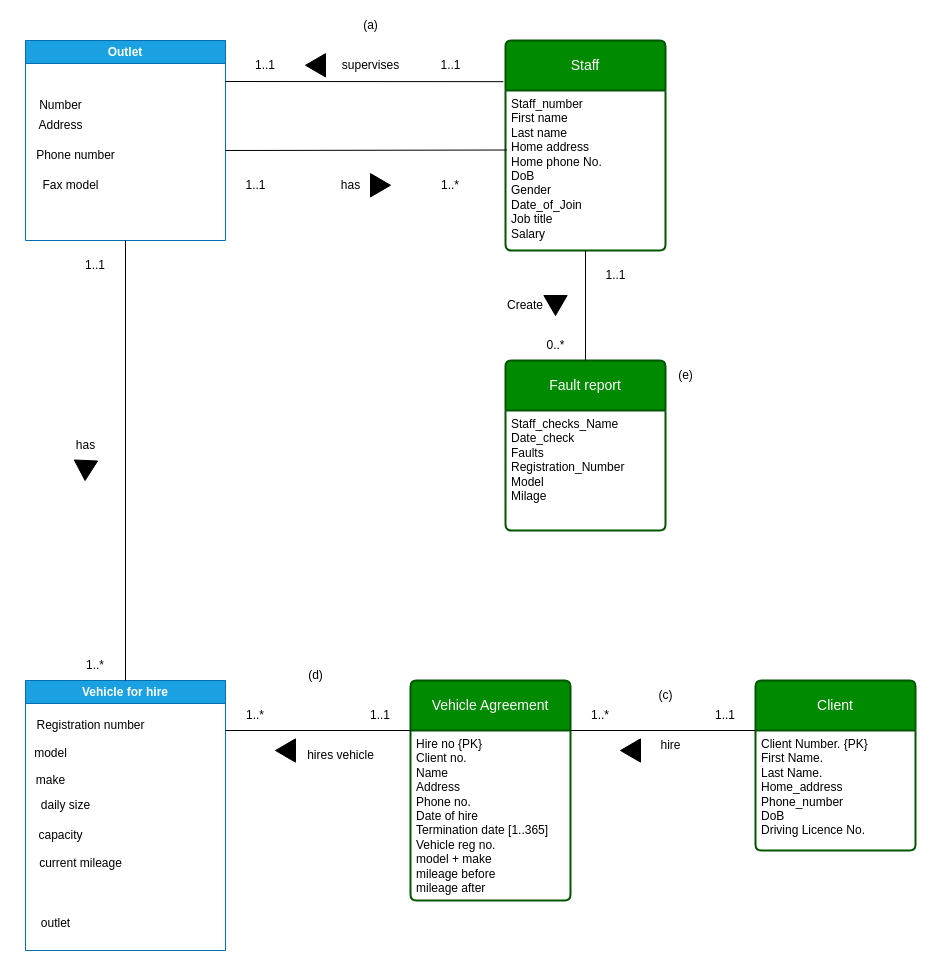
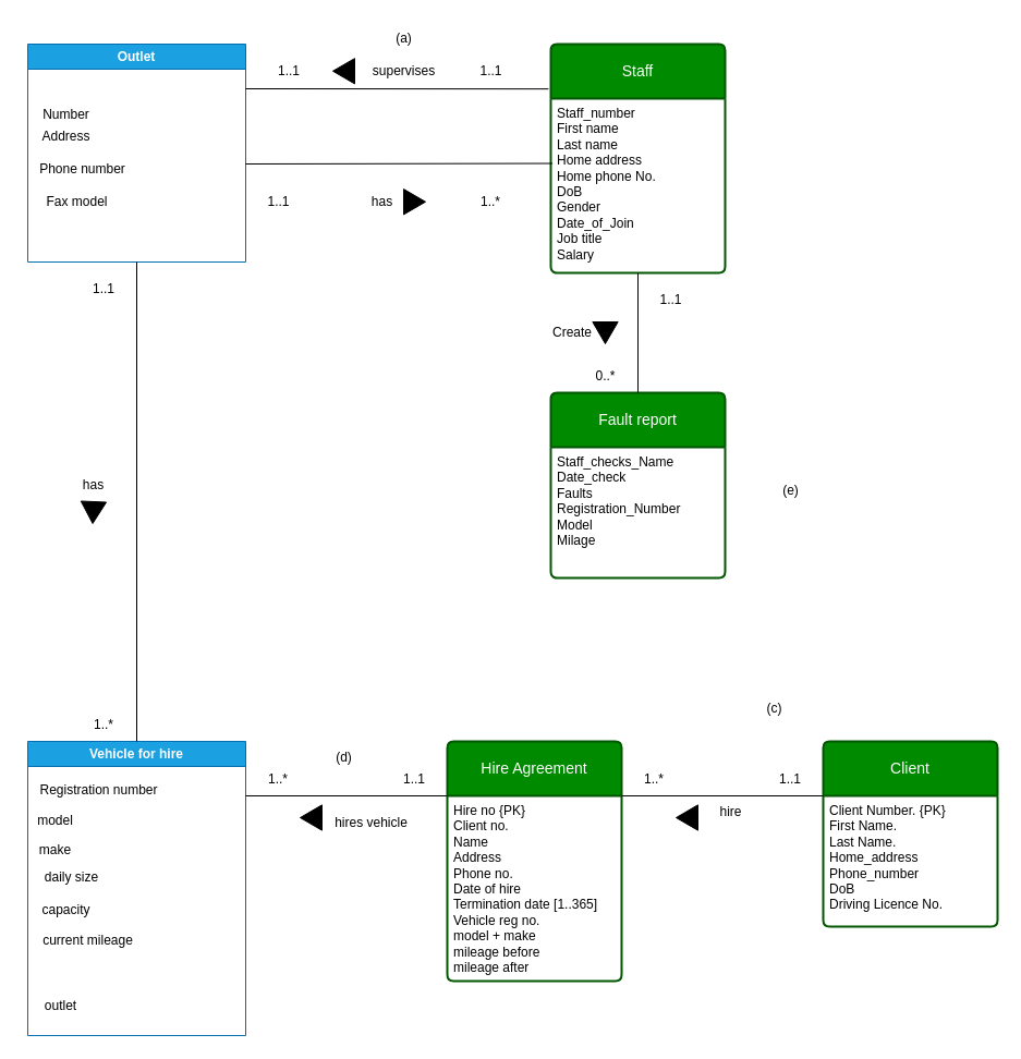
  <mxCell id="0" />
  <mxCell id="1" parent="0" />
  <mxCell id="2" value="Outlet" style="swimlane;whiteSpace=wrap;html=1;fillColor=#1ba1e2;fontColor=#ffffff;strokeColor=#006EAF;" parent="1" vertex="1"><mxGeometry x="25" y="40" width="200" height="200" as="geometry" /></mxCell>
  <mxCell id="3" value="Address" style="text;html=1;align=center;verticalAlign=middle;resizable=0;points=[];autosize=1;strokeColor=none;fillColor=none;" parent="2" vertex="1"><mxGeometry y="70" width="70" height="30" as="geometry" /></mxCell>
  <mxCell id="4" value="Phone number" style="text;html=1;align=center;verticalAlign=middle;resizable=0;points=[];autosize=1;strokeColor=none;fillColor=none;" parent="2" vertex="1"><mxGeometry y="100" width="100" height="30" as="geometry" /></mxCell>
  <mxCell id="5" value="Fax model" style="text;html=1;align=center;verticalAlign=middle;resizable=0;points=[];autosize=1;strokeColor=none;fillColor=none;" parent="2" vertex="1"><mxGeometry y="130" width="90" height="30" as="geometry" /></mxCell>
  <mxCell id="6" value="Number" style="text;html=1;align=center;verticalAlign=middle;resizable=0;points=[];autosize=1;strokeColor=none;fillColor=none;" parent="2" vertex="1"><mxGeometry y="50" width="70" height="30" as="geometry" /></mxCell>
  <mxCell id="7" value="Vehicle for hire" style="swimlane;whiteSpace=wrap;html=1;fillColor=#1ba1e2;fontColor=#ffffff;strokeColor=#006EAF;" parent="1" vertex="1"><mxGeometry x="25" y="680" width="200" height="270" as="geometry" /></mxCell>
  <mxCell id="8" value="Registration number" style="text;html=1;align=center;verticalAlign=middle;resizable=0;points=[];autosize=1;strokeColor=none;fillColor=none;" parent="7" vertex="1"><mxGeometry y="30" width="130" height="30" as="geometry" /></mxCell>
  <mxCell id="9" value="make" style="text;html=1;align=center;verticalAlign=middle;resizable=0;points=[];autosize=1;strokeColor=none;fillColor=none;" parent="7" vertex="1"><mxGeometry y="85" width="50" height="30" as="geometry" /></mxCell>
  <mxCell id="10" value="daily size" style="text;html=1;align=center;verticalAlign=middle;resizable=0;points=[];autosize=1;strokeColor=none;fillColor=none;" parent="7" vertex="1"><mxGeometry y="110" width="80" height="30" as="geometry" /></mxCell>
  <mxCell id="11" value="model" style="text;html=1;align=center;verticalAlign=middle;resizable=0;points=[];autosize=1;strokeColor=none;fillColor=none;" parent="7" vertex="1"><mxGeometry x="-5" y="58" width="60" height="30" as="geometry" /></mxCell>
  <mxCell id="12" value="capacity" style="text;html=1;align=center;verticalAlign=middle;resizable=0;points=[];autosize=1;strokeColor=none;fillColor=none;" parent="7" vertex="1"><mxGeometry y="140" width="70" height="30" as="geometry" /></mxCell>
  <mxCell id="13" value="current mileage" style="text;html=1;align=center;verticalAlign=middle;resizable=0;points=[];autosize=1;strokeColor=none;fillColor=none;" parent="7" vertex="1"><mxGeometry y="168" width="110" height="30" as="geometry" /></mxCell>
  <mxCell id="14" value="outlet" style="text;html=1;align=center;verticalAlign=middle;resizable=0;points=[];autosize=1;strokeColor=none;fillColor=none;" parent="7" vertex="1"><mxGeometry x="5" y="228" width="50" height="30" as="geometry" /></mxCell>
  <mxCell id="15" value="Fault report" style="swimlane;childLayout=stackLayout;horizontal=1;startSize=50;horizontalStack=0;rounded=1;fontSize=14;fontStyle=0;strokeWidth=2;resizeParent=0;resizeLast=1;shadow=0;dashed=0;align=center;arcSize=4;whiteSpace=wrap;html=1;fillColor=#008a00;fontColor=#ffffff;strokeColor=#005700;" parent="1" vertex="1"><mxGeometry x="505" y="360" width="160" height="170" as="geometry" /></mxCell>
  <mxCell id="16" value="Staff_checks_Name&lt;div&gt;Date_check&lt;/div&gt;&lt;div&gt;Faults&lt;/div&gt;&lt;div&gt;Registration_Number&lt;/div&gt;&lt;div&gt;Model&lt;/div&gt;&lt;div&gt;Milage&lt;br&gt;&lt;br&gt;&lt;div&gt;&lt;br&gt;&lt;/div&gt;&lt;/div&gt;" style="align=left;strokeColor=none;fillColor=none;spacingLeft=4;spacingRight=4;fontSize=12;verticalAlign=top;resizable=0;rotatable=0;part=1;html=1;whiteSpace=wrap;" parent="15" vertex="1"><mxGeometry y="50" width="160" height="120" as="geometry" /></mxCell>
  <mxCell id="17" value="Staff" style="swimlane;childLayout=stackLayout;horizontal=1;startSize=50;horizontalStack=0;rounded=1;fontSize=14;fontStyle=0;strokeWidth=2;resizeParent=0;resizeLast=1;shadow=0;dashed=0;align=center;arcSize=4;whiteSpace=wrap;html=1;fillColor=#008a00;fontColor=#ffffff;strokeColor=#005700;" parent="1" vertex="1"><mxGeometry x="505" y="40" width="160" height="210" as="geometry" /></mxCell>
  <mxCell id="18" value="&lt;div&gt;&lt;div&gt;Staff_number&lt;/div&gt;&lt;/div&gt;&lt;div&gt;First name&lt;/div&gt;&lt;div&gt;Last name&lt;/div&gt;&lt;div&gt;Home address&lt;/div&gt;&lt;div&gt;Home phone No.&lt;/div&gt;&lt;div&gt;DoB&lt;/div&gt;&lt;div&gt;Gender&lt;/div&gt;&lt;div&gt;Date_of_Join&lt;/div&gt;&lt;div&gt;Job title&lt;/div&gt;&lt;div&gt;Salary&lt;/div&gt;" style="align=left;strokeColor=none;fillColor=none;spacingLeft=4;spacingRight=4;fontSize=12;verticalAlign=top;resizable=0;rotatable=0;part=1;html=1;whiteSpace=wrap;" parent="17" vertex="1"><mxGeometry y="50" width="160" height="160" as="geometry" /></mxCell>
  <mxCell id="19" value="" style="endArrow=none;html=1;rounded=0;exitX=0.5;exitY=1;exitDx=0;exitDy=0;entryX=0.5;entryY=0;entryDx=0;entryDy=0;" parent="1" source="18" target="15" edge="1"><mxGeometry relative="1" as="geometry"><mxPoint x="115" y="490" as="sourcePoint" /><mxPoint x="275" y="490" as="targetPoint" /></mxGeometry></mxCell>
  <mxCell id="20" value="" style="shape=mxgraph.arrows2.wedgeArrow;html=1;bendable=0;startWidth=11.628;fillColor=strokeColor;defaultFillColor=invert;defaultGradientColor=invert;rounded=0;" parent="1" edge="1"><mxGeometry width="100" height="100" relative="1" as="geometry"><mxPoint x="555" y="295" as="sourcePoint" /><mxPoint x="555" y="315" as="targetPoint" /></mxGeometry></mxCell>
  <mxCell id="21" value="Create" style="text;html=1;align=center;verticalAlign=middle;whiteSpace=wrap;rounded=0;" parent="1" vertex="1"><mxGeometry x="495" y="290" width="60" height="30" as="geometry" /></mxCell>
  <mxCell id="22" value="1..1" style="text;html=1;align=center;verticalAlign=middle;whiteSpace=wrap;rounded=0;" parent="1" vertex="1"><mxGeometry x="350" y="700" width="60" height="30" as="geometry" /></mxCell>
  <mxCell id="23" value="Client" style="swimlane;childLayout=stackLayout;horizontal=1;startSize=50;horizontalStack=0;rounded=1;fontSize=14;fontStyle=0;strokeWidth=2;resizeParent=0;resizeLast=1;shadow=0;dashed=0;align=center;arcSize=4;whiteSpace=wrap;html=1;fillColor=#008a00;fontColor=#ffffff;strokeColor=#005700;" parent="1" vertex="1"><mxGeometry x="755" y="680" width="160" height="170" as="geometry" /></mxCell>
  <mxCell id="24" value="&lt;div&gt;&lt;div&gt;&lt;span style=&quot;background-color: transparent; color: light-dark(rgb(0, 0, 0), rgb(255, 255, 255));&quot;&gt;Client Number. {PK}&lt;/span&gt;&lt;/div&gt;&lt;/div&gt;&lt;div&gt;First Name.&lt;/div&gt;&lt;div&gt;Last Name.&lt;/div&gt;&lt;div&gt;Home_address&lt;/div&gt;&lt;div&gt;Phone_number&lt;/div&gt;&lt;div&gt;DoB&lt;/div&gt;&lt;div&gt;&lt;div&gt;Driving Licence No.&lt;/div&gt;&lt;/div&gt;&lt;div&gt;&lt;br&gt;&lt;/div&gt;" style="align=left;strokeColor=none;fillColor=none;spacingLeft=4;spacingRight=4;fontSize=12;verticalAlign=top;resizable=0;rotatable=0;part=1;html=1;whiteSpace=wrap;" parent="23" vertex="1"><mxGeometry y="50" width="160" height="120" as="geometry" /></mxCell>
- <mxCell id="25" value="Vehicle Agreement" style="swimlane;childLayout=stackLayout;horizontal=1;startSize=50;horizontalStack=0;rounded=1;fontSize=14;fontStyle=0;strokeWidth=2;resizeParent=0;resizeLast=1;shadow=0;dashed=0;align=center;arcSize=4;whiteSpace=wrap;html=1;fillColor=#008a00;fontColor=#ffffff;strokeColor=#005700;" parent="1" vertex="1"><mxGeometry x="410" y="680" width="160" height="220" as="geometry" /></mxCell>
+ <mxCell id="25" value="Hire Agreement" style="swimlane;childLayout=stackLayout;horizontal=1;startSize=50;horizontalStack=0;rounded=1;fontSize=14;fontStyle=0;strokeWidth=2;resizeParent=0;resizeLast=1;shadow=0;dashed=0;align=center;arcSize=4;whiteSpace=wrap;html=1;fillColor=#008a00;fontColor=#ffffff;strokeColor=#005700;" parent="1" vertex="1"><mxGeometry x="410" y="680" width="160" height="220" as="geometry" /></mxCell>
  <mxCell id="26" value="&lt;div&gt;&lt;div&gt;Hire no {PK}&lt;/div&gt;&lt;/div&gt;&lt;div&gt;Client no.&lt;/div&gt;&lt;div&gt;Name&lt;/div&gt;&lt;div&gt;Address&lt;/div&gt;&lt;div&gt;Phone no.&lt;/div&gt;&lt;div&gt;Date of hire&lt;/div&gt;&lt;div&gt;Termination date [1..365]&lt;/div&gt;&lt;div&gt;Vehicle reg no.&lt;/div&gt;&lt;div&gt;model + make&lt;/div&gt;&lt;div&gt;mileage before&lt;/div&gt;&lt;div&gt;mileage after&lt;/div&gt;&lt;div&gt;&lt;br&gt;&lt;/div&gt;" style="align=left;strokeColor=none;fillColor=none;spacingLeft=4;spacingRight=4;fontSize=12;verticalAlign=top;resizable=0;rotatable=0;part=1;html=1;whiteSpace=wrap;" parent="25" vertex="1"><mxGeometry y="50" width="160" height="170" as="geometry" /></mxCell>
  <mxCell id="27" value="" style="endArrow=none;html=1;rounded=0;entryX=0;entryY=0;entryDx=0;entryDy=0;" parent="1" target="26" edge="1"><mxGeometry width="50" height="50" relative="1" as="geometry"><mxPoint x="225" y="730" as="sourcePoint" /><mxPoint x="375" y="760" as="targetPoint" /></mxGeometry></mxCell>
  <mxCell id="28" value="hires vehicle" style="text;html=1;align=center;verticalAlign=middle;resizable=0;points=[];autosize=1;strokeColor=none;fillColor=none;" parent="1" vertex="1"><mxGeometry x="295" y="740" width="90" height="30" as="geometry" /></mxCell>
  <mxCell id="29" value="1..*" style="text;html=1;align=center;verticalAlign=middle;whiteSpace=wrap;rounded=0;" parent="1" vertex="1"><mxGeometry x="225" y="700" width="60" height="30" as="geometry" /></mxCell>
  <mxCell id="30" value="" style="shape=mxgraph.arrows2.wedgeArrow;html=1;bendable=0;startWidth=11.628;fillColor=strokeColor;defaultFillColor=invert;defaultGradientColor=invert;rounded=0;" parent="1" edge="1"><mxGeometry width="100" height="100" relative="1" as="geometry"><mxPoint x="295" y="750" as="sourcePoint" /><mxPoint x="275" y="750" as="targetPoint" /></mxGeometry></mxCell>
  <mxCell id="31" value="" style="endArrow=none;html=1;rounded=0;entryX=0.5;entryY=1;entryDx=0;entryDy=0;exitX=0.5;exitY=0;exitDx=0;exitDy=0;" parent="1" source="7" target="2" edge="1"><mxGeometry width="50" height="50" relative="1" as="geometry"><mxPoint x="95" y="470" as="sourcePoint" /><mxPoint x="145" y="420" as="targetPoint" /></mxGeometry></mxCell>
  <mxCell id="32" value="has" style="text;html=1;align=center;verticalAlign=middle;resizable=0;points=[];autosize=1;strokeColor=none;fillColor=none;" parent="1" vertex="1"><mxGeometry x="65" y="430" width="40" height="30" as="geometry" /></mxCell>
  <mxCell id="33" value="1..*" style="text;html=1;align=center;verticalAlign=middle;whiteSpace=wrap;rounded=0;" parent="1" vertex="1"><mxGeometry x="65" y="650" width="60" height="30" as="geometry" /></mxCell>
  <mxCell id="34" value="1..1" style="text;html=1;align=center;verticalAlign=middle;whiteSpace=wrap;rounded=0;" parent="1" vertex="1"><mxGeometry x="65" y="250" width="60" height="30" as="geometry" /></mxCell>
  <mxCell id="35" value="" style="endArrow=none;html=1;rounded=0;entryX=-0.013;entryY=0.196;entryDx=0;entryDy=0;entryPerimeter=0;" parent="1" target="17" edge="1"><mxGeometry width="50" height="50" relative="1" as="geometry"><mxPoint x="225" y="81" as="sourcePoint" /><mxPoint x="415" y="290" as="targetPoint" /></mxGeometry></mxCell>
  <mxCell id="36" value="" style="endArrow=none;html=1;rounded=0;exitX=0.01;exitY=0.372;exitDx=0;exitDy=0;exitPerimeter=0;" parent="1" source="18" edge="1"><mxGeometry width="50" height="50" relative="1" as="geometry"><mxPoint x="275" y="210" as="sourcePoint" /><mxPoint x="225" y="150" as="targetPoint" /></mxGeometry></mxCell>
  <mxCell id="37" value="" style="shape=mxgraph.arrows2.wedgeArrow;html=1;bendable=0;startWidth=11.628;fillColor=strokeColor;defaultFillColor=invert;defaultGradientColor=invert;rounded=0;" parent="1" edge="1"><mxGeometry width="100" height="100" relative="1" as="geometry"><mxPoint x="85.44" y="460" as="sourcePoint" /><mxPoint x="84.57" y="480" as="targetPoint" /></mxGeometry></mxCell>
  <mxCell id="38" value="has" style="text;html=1;align=center;verticalAlign=middle;resizable=0;points=[];autosize=1;strokeColor=none;fillColor=none;" parent="1" vertex="1"><mxGeometry x="330" y="170" width="40" height="30" as="geometry" /></mxCell>
  <mxCell id="39" value="" style="shape=mxgraph.arrows2.wedgeArrow;html=1;bendable=0;startWidth=11.628;fillColor=strokeColor;defaultFillColor=invert;defaultGradientColor=invert;rounded=0;" parent="1" edge="1"><mxGeometry width="100" height="100" relative="1" as="geometry"><mxPoint x="370" y="184.75" as="sourcePoint" /><mxPoint x="390" y="184.75" as="targetPoint" /></mxGeometry></mxCell>
  <mxCell id="40" value="supervises" style="text;html=1;align=center;verticalAlign=middle;resizable=0;points=[];autosize=1;strokeColor=none;fillColor=none;" parent="1" vertex="1"><mxGeometry x="330" y="50" width="80" height="30" as="geometry" /></mxCell>
  <mxCell id="41" value="" style="shape=mxgraph.arrows2.wedgeArrow;html=1;bendable=0;startWidth=11.628;fillColor=strokeColor;defaultFillColor=invert;defaultGradientColor=invert;rounded=0;" parent="1" edge="1"><mxGeometry width="100" height="100" relative="1" as="geometry"><mxPoint x="325" y="64.76" as="sourcePoint" /><mxPoint x="305" y="64.76" as="targetPoint" /></mxGeometry></mxCell>
  <mxCell id="42" value="1..*" style="text;html=1;align=center;verticalAlign=middle;whiteSpace=wrap;rounded=0;" parent="1" vertex="1"><mxGeometry x="420" y="170" width="60" height="30" as="geometry" /></mxCell>
  <mxCell id="43" value="1..1" style="text;html=1;align=center;verticalAlign=middle;whiteSpace=wrap;rounded=0;" parent="1" vertex="1"><mxGeometry x="235" y="50" width="60" height="30" as="geometry" /></mxCell>
  <mxCell id="44" value="1..1" style="text;html=1;align=center;verticalAlign=middle;resizable=0;points=[];autosize=1;strokeColor=none;fillColor=none;" parent="1" vertex="1"><mxGeometry x="595" y="260" width="40" height="30" as="geometry" /></mxCell>
  <mxCell id="45" value="0..*" style="text;html=1;align=center;verticalAlign=middle;resizable=0;points=[];autosize=1;strokeColor=none;fillColor=none;" parent="1" vertex="1"><mxGeometry x="535" y="330" width="40" height="30" as="geometry" /></mxCell>
  <mxCell id="46" value="1..1" style="text;html=1;align=center;verticalAlign=middle;resizable=0;points=[];autosize=1;strokeColor=none;fillColor=none;" parent="1" vertex="1"><mxGeometry x="235" y="170" width="40" height="30" as="geometry" /></mxCell>
  <mxCell id="47" value="1..1" style="text;html=1;align=center;verticalAlign=middle;resizable=0;points=[];autosize=1;strokeColor=none;fillColor=none;" parent="1" vertex="1"><mxGeometry x="430" y="50" width="40" height="30" as="geometry" /></mxCell>
  <mxCell id="48" value="1..1" style="text;html=1;align=center;verticalAlign=middle;whiteSpace=wrap;rounded=0;" parent="1" vertex="1"><mxGeometry x="695" y="700" width="60" height="30" as="geometry" /></mxCell>
  <mxCell id="49" value="" style="endArrow=none;html=1;rounded=0;entryX=0;entryY=0;entryDx=0;entryDy=0;" parent="1" edge="1"><mxGeometry width="50" height="50" relative="1" as="geometry"><mxPoint x="570" y="730" as="sourcePoint" /><mxPoint x="755" y="730" as="targetPoint" /></mxGeometry></mxCell>
  <mxCell id="50" value="hire" style="text;html=1;align=center;verticalAlign=middle;resizable=0;points=[];autosize=1;strokeColor=none;fillColor=none;" parent="1" vertex="1"><mxGeometry x="645" y="730" width="50" height="30" as="geometry" /></mxCell>
  <mxCell id="51" value="1..*" style="text;html=1;align=center;verticalAlign=middle;whiteSpace=wrap;rounded=0;" parent="1" vertex="1"><mxGeometry x="570" y="700" width="60" height="30" as="geometry" /></mxCell>
  <mxCell id="52" value="" style="shape=mxgraph.arrows2.wedgeArrow;html=1;bendable=0;startWidth=11.628;fillColor=strokeColor;defaultFillColor=invert;defaultGradientColor=invert;rounded=0;" parent="1" edge="1"><mxGeometry width="100" height="100" relative="1" as="geometry"><mxPoint x="640" y="750" as="sourcePoint" /><mxPoint x="620" y="750" as="targetPoint" /></mxGeometry></mxCell>
- <mxCell id="53" value="&lt;font style=&quot;color: light-dark(rgb(0, 0, 0), rgb(255, 0, 0));&quot;&gt;(a)&lt;/font&gt;" style="text;html=1;align=center;verticalAlign=middle;resizable=0;points=[];autosize=1;strokeColor=none;fillColor=none;fontColor=light-dark(default, #ff0000);" vertex="1" parent="1"><mxGeometry x="350" y="10" width="40" height="30" as="geometry" /></mxCell>
- <mxCell id="54" value="&lt;font style=&quot;color: light-dark(rgb(0, 0, 0), rgb(255, 0, 0));&quot;&gt;(c)&lt;/font&gt;" style="text;html=1;align=center;verticalAlign=middle;resizable=0;points=[];autosize=1;strokeColor=none;fillColor=none;" vertex="1" parent="1"><mxGeometry x="645" y="680" width="40" height="30" as="geometry" /></mxCell>
- <mxCell id="55" value="&lt;font style=&quot;color: light-dark(rgb(0, 0, 0), rgb(255, 0, 0));&quot;&gt;(d)&lt;/font&gt;" style="text;html=1;align=center;verticalAlign=middle;resizable=0;points=[];autosize=1;strokeColor=none;fillColor=none;" vertex="1" parent="1"><mxGeometry x="295" y="660" width="40" height="30" as="geometry" /></mxCell>
- <mxCell id="56" value="&lt;font style=&quot;color: light-dark(rgb(0, 0, 0), rgb(255, 0, 0));&quot;&gt;(e)&lt;/font&gt;" style="text;html=1;align=center;verticalAlign=middle;resizable=0;points=[];autosize=1;strokeColor=none;fillColor=none;" vertex="1" parent="1"><mxGeometry x="665" y="360" width="40" height="30" as="geometry" /></mxCell>
+ <mxCell id="53" value="&lt;font style=&quot;color: light-dark(rgb(0, 0, 0), rgb(255, 0, 0));&quot;&gt;(a)&lt;/font&gt;" style="text;html=1;align=center;verticalAlign=middle;resizable=0;points=[];autosize=1;strokeColor=none;fillColor=none;fontColor=light-dark(default, #ff0000);" vertex="1" parent="1"><mxGeometry x="350" y="20" width="40" height="30" as="geometry" /></mxCell>
+ <mxCell id="54" value="&lt;font style=&quot;color: light-dark(rgb(0, 0, 0), rgb(255, 0, 0));&quot;&gt;(c)&lt;/font&gt;" style="text;html=1;align=center;verticalAlign=middle;resizable=0;points=[];autosize=1;strokeColor=none;fillColor=none;" vertex="1" parent="1"><mxGeometry x="690" y="635" width="40" height="30" as="geometry" /></mxCell>
+ <mxCell id="55" value="&lt;font style=&quot;color: light-dark(rgb(0, 0, 0), rgb(255, 0, 0));&quot;&gt;(d)&lt;/font&gt;" style="text;html=1;align=center;verticalAlign=middle;resizable=0;points=[];autosize=1;strokeColor=none;fillColor=none;" vertex="1" parent="1"><mxGeometry x="295" y="680" width="40" height="30" as="geometry" /></mxCell>
+ <mxCell id="56" value="&lt;font style=&quot;color: light-dark(rgb(0, 0, 0), rgb(255, 0, 0));&quot;&gt;(e)&lt;/font&gt;" style="text;html=1;align=center;verticalAlign=middle;resizable=0;points=[];autosize=1;strokeColor=none;fillColor=none;" vertex="1" parent="1"><mxGeometry x="705" y="435" width="40" height="30" as="geometry" /></mxCell>
